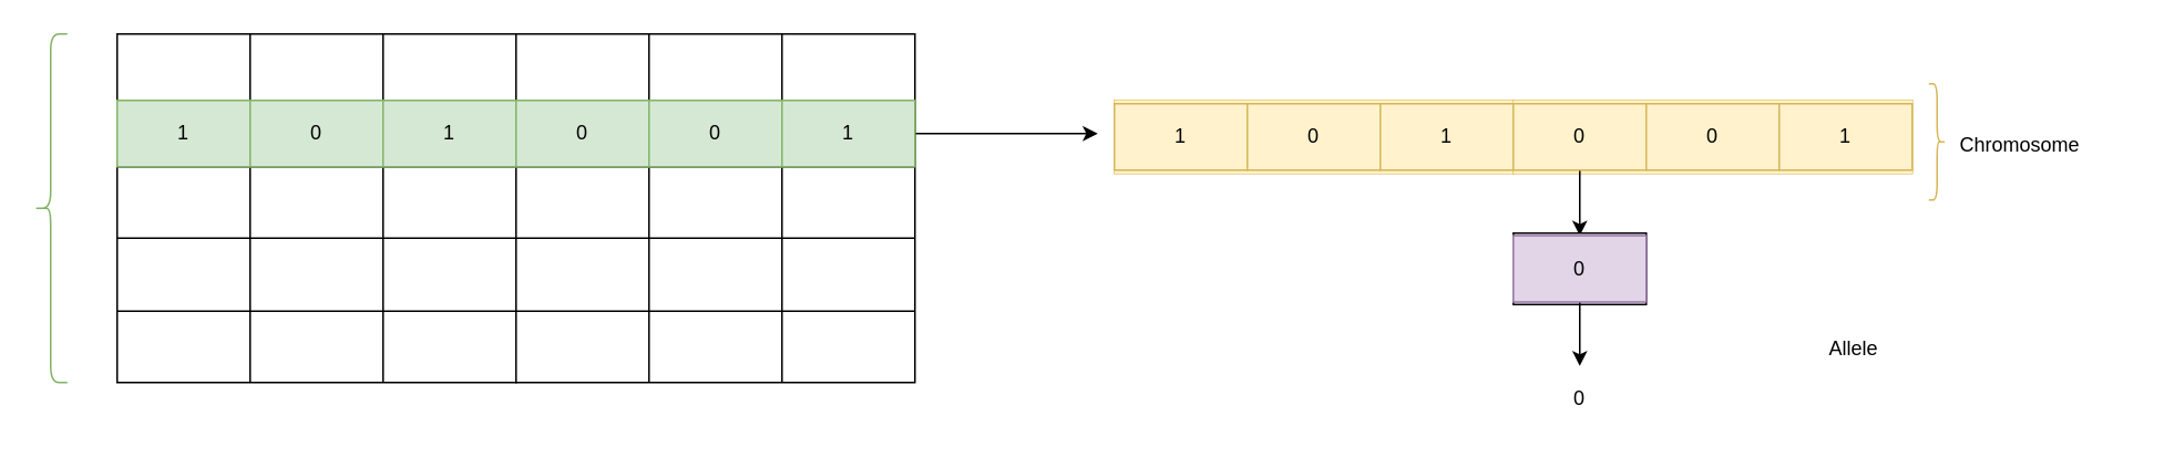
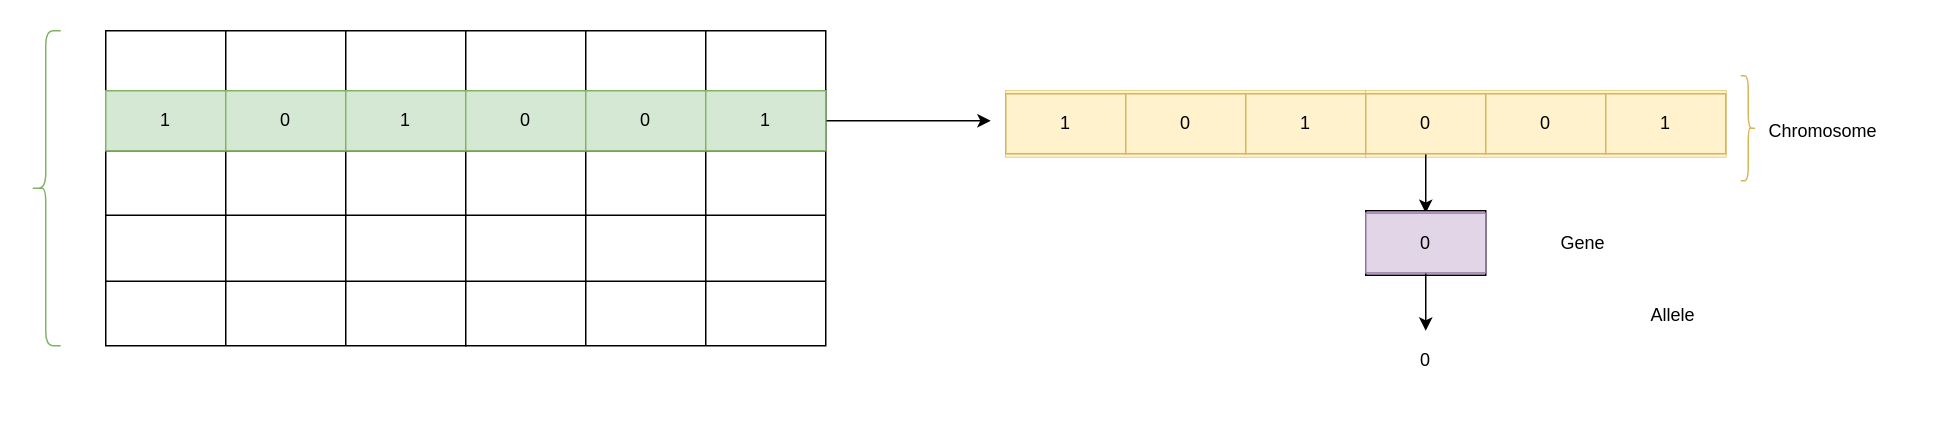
  <mxCell id="0" />
  <mxCell id="1" parent="0" />
  <mxCell id="2" value="" style="shape=table;html=1;whiteSpace=wrap;startSize=0;container=1;collapsible=0;childLayout=tableLayout;fillColor=#fff2cc;strokeColor=#d6b656;" vertex="1" parent="1"><mxGeometry x="670" y="60" width="240" height="44" as="geometry" /></mxCell>
  <mxCell id="3" value="" style="shape=tableRow;horizontal=0;startSize=0;swimlaneHead=0;swimlaneBody=0;top=0;left=0;bottom=0;right=0;collapsible=0;dropTarget=0;fillColor=#fff2cc;points=[[0,0.5],[1,0.5]];portConstraint=eastwest;strokeColor=#d6b656;" vertex="1" parent="2"><mxGeometry width="240" height="44" as="geometry" /></mxCell>
  <mxCell id="4" value="" style="shape=partialRectangle;html=1;whiteSpace=wrap;connectable=0;fillColor=#fff2cc;top=0;left=0;bottom=0;right=0;overflow=hidden;strokeColor=#d6b656;" vertex="1" parent="3"><mxGeometry width="80" height="44" as="geometry"><mxRectangle width="80" height="44" as="alternateBounds" /></mxGeometry></mxCell>
  <mxCell id="5" value="" style="shape=partialRectangle;html=1;whiteSpace=wrap;connectable=0;fillColor=#fff2cc;top=0;left=0;bottom=0;right=0;overflow=hidden;strokeColor=#d6b656;" vertex="1" parent="3"><mxGeometry x="80" width="80" height="44" as="geometry"><mxRectangle width="80" height="44" as="alternateBounds" /></mxGeometry></mxCell>
  <mxCell id="6" value="" style="shape=partialRectangle;html=1;whiteSpace=wrap;connectable=0;fillColor=#fff2cc;top=0;left=0;bottom=0;right=0;overflow=hidden;strokeColor=#d6b656;" vertex="1" parent="3"><mxGeometry x="160" width="80" height="44" as="geometry"><mxRectangle width="80" height="44" as="alternateBounds" /></mxGeometry></mxCell>
  <mxCell id="7" value="" style="shape=table;html=1;whiteSpace=wrap;startSize=0;container=1;collapsible=0;childLayout=tableLayout;" vertex="1" parent="1"><mxGeometry x="70" y="20" width="240" height="210" as="geometry" /></mxCell>
  <mxCell id="8" value="" style="shape=tableRow;horizontal=0;startSize=0;swimlaneHead=0;swimlaneBody=0;top=0;left=0;bottom=0;right=0;collapsible=0;dropTarget=0;fillColor=none;points=[[0,0.5],[1,0.5]];portConstraint=eastwest;" vertex="1" parent="7"><mxGeometry width="240" height="40" as="geometry" /></mxCell>
  <mxCell id="9" value="" style="shape=partialRectangle;html=1;whiteSpace=wrap;connectable=0;fillColor=none;top=0;left=0;bottom=0;right=0;overflow=hidden;" vertex="1" parent="8"><mxGeometry width="80" height="40" as="geometry"><mxRectangle width="80" height="40" as="alternateBounds" /></mxGeometry></mxCell>
  <mxCell id="10" value="" style="shape=partialRectangle;html=1;whiteSpace=wrap;connectable=0;fillColor=none;top=0;left=0;bottom=0;right=0;overflow=hidden;" vertex="1" parent="8"><mxGeometry x="80" width="80" height="40" as="geometry"><mxRectangle width="80" height="40" as="alternateBounds" /></mxGeometry></mxCell>
  <mxCell id="11" value="" style="shape=partialRectangle;html=1;whiteSpace=wrap;connectable=0;fillColor=none;top=0;left=0;bottom=0;right=0;overflow=hidden;" vertex="1" parent="8"><mxGeometry x="160" width="80" height="40" as="geometry"><mxRectangle width="80" height="40" as="alternateBounds" /></mxGeometry></mxCell>
  <mxCell id="12" value="" style="shape=tableRow;horizontal=0;startSize=0;swimlaneHead=0;swimlaneBody=0;top=0;left=0;bottom=0;right=0;collapsible=0;dropTarget=0;fillColor=none;points=[[0,0.5],[1,0.5]];portConstraint=eastwest;" vertex="1" parent="7"><mxGeometry y="40" width="240" height="40" as="geometry" /></mxCell>
  <mxCell id="13" value="" style="shape=partialRectangle;html=1;whiteSpace=wrap;connectable=0;fillColor=none;top=0;left=0;bottom=0;right=0;overflow=hidden;" vertex="1" parent="12"><mxGeometry width="80" height="40" as="geometry"><mxRectangle width="80" height="40" as="alternateBounds" /></mxGeometry></mxCell>
  <mxCell id="14" value="" style="shape=partialRectangle;html=1;whiteSpace=wrap;connectable=0;fillColor=none;top=0;left=0;bottom=0;right=0;overflow=hidden;" vertex="1" parent="12"><mxGeometry x="80" width="80" height="40" as="geometry"><mxRectangle width="80" height="40" as="alternateBounds" /></mxGeometry></mxCell>
  <mxCell id="15" value="" style="shape=partialRectangle;html=1;whiteSpace=wrap;connectable=0;fillColor=none;top=0;left=0;bottom=0;right=0;overflow=hidden;" vertex="1" parent="12"><mxGeometry x="160" width="80" height="40" as="geometry"><mxRectangle width="80" height="40" as="alternateBounds" /></mxGeometry></mxCell>
  <mxCell id="16" value="" style="shape=tableRow;horizontal=0;startSize=0;swimlaneHead=0;swimlaneBody=0;top=0;left=0;bottom=0;right=0;collapsible=0;dropTarget=0;fillColor=none;points=[[0,0.5],[1,0.5]];portConstraint=eastwest;" vertex="1" parent="7"><mxGeometry y="80" width="240" height="43" as="geometry" /></mxCell>
  <mxCell id="17" value="" style="shape=partialRectangle;html=1;whiteSpace=wrap;connectable=0;fillColor=none;top=0;left=0;bottom=0;right=0;overflow=hidden;" vertex="1" parent="16"><mxGeometry width="80" height="43" as="geometry"><mxRectangle width="80" height="43" as="alternateBounds" /></mxGeometry></mxCell>
  <mxCell id="18" value="" style="shape=partialRectangle;html=1;whiteSpace=wrap;connectable=0;fillColor=none;top=0;left=0;bottom=0;right=0;overflow=hidden;" vertex="1" parent="16"><mxGeometry x="80" width="80" height="43" as="geometry"><mxRectangle width="80" height="43" as="alternateBounds" /></mxGeometry></mxCell>
  <mxCell id="19" value="" style="shape=partialRectangle;html=1;whiteSpace=wrap;connectable=0;fillColor=none;top=0;left=0;bottom=0;right=0;overflow=hidden;" vertex="1" parent="16"><mxGeometry x="160" width="80" height="43" as="geometry"><mxRectangle width="80" height="43" as="alternateBounds" /></mxGeometry></mxCell>
  <mxCell id="20" value="" style="shape=tableRow;horizontal=0;startSize=0;swimlaneHead=0;swimlaneBody=0;top=0;left=0;bottom=0;right=0;collapsible=0;dropTarget=0;fillColor=none;points=[[0,0.5],[1,0.5]];portConstraint=eastwest;" vertex="1" parent="7"><mxGeometry y="123" width="240" height="44" as="geometry" /></mxCell>
  <mxCell id="21" value="" style="shape=partialRectangle;html=1;whiteSpace=wrap;connectable=0;fillColor=none;top=0;left=0;bottom=0;right=0;overflow=hidden;" vertex="1" parent="20"><mxGeometry width="80" height="44" as="geometry"><mxRectangle width="80" height="44" as="alternateBounds" /></mxGeometry></mxCell>
  <mxCell id="22" value="" style="shape=partialRectangle;html=1;whiteSpace=wrap;connectable=0;fillColor=none;top=0;left=0;bottom=0;right=0;overflow=hidden;" vertex="1" parent="20"><mxGeometry x="80" width="80" height="44" as="geometry"><mxRectangle width="80" height="44" as="alternateBounds" /></mxGeometry></mxCell>
  <mxCell id="23" value="" style="shape=partialRectangle;html=1;whiteSpace=wrap;connectable=0;fillColor=none;top=0;left=0;bottom=0;right=0;overflow=hidden;" vertex="1" parent="20"><mxGeometry x="160" width="80" height="44" as="geometry"><mxRectangle width="80" height="44" as="alternateBounds" /></mxGeometry></mxCell>
  <mxCell id="24" value="" style="shape=tableRow;horizontal=0;startSize=0;swimlaneHead=0;swimlaneBody=0;top=0;left=0;bottom=0;right=0;collapsible=0;dropTarget=0;fillColor=none;points=[[0,0.5],[1,0.5]];portConstraint=eastwest;" vertex="1" parent="7"><mxGeometry y="167" width="240" height="43" as="geometry" /></mxCell>
  <mxCell id="25" value="" style="shape=partialRectangle;html=1;whiteSpace=wrap;connectable=0;fillColor=none;top=0;left=0;bottom=0;right=0;overflow=hidden;" vertex="1" parent="24"><mxGeometry width="80" height="43" as="geometry"><mxRectangle width="80" height="43" as="alternateBounds" /></mxGeometry></mxCell>
  <mxCell id="26" value="" style="shape=partialRectangle;html=1;whiteSpace=wrap;connectable=0;fillColor=none;top=0;left=0;bottom=0;right=0;overflow=hidden;" vertex="1" parent="24"><mxGeometry x="80" width="80" height="43" as="geometry"><mxRectangle width="80" height="43" as="alternateBounds" /></mxGeometry></mxCell>
  <mxCell id="27" value="" style="shape=partialRectangle;html=1;whiteSpace=wrap;connectable=0;fillColor=none;top=0;left=0;bottom=0;right=0;overflow=hidden;pointerEvents=1;" vertex="1" parent="24"><mxGeometry x="160" width="80" height="43" as="geometry"><mxRectangle width="80" height="43" as="alternateBounds" /></mxGeometry></mxCell>
  <mxCell id="28" value="" style="shape=table;html=1;whiteSpace=wrap;startSize=0;container=1;collapsible=0;childLayout=tableLayout;" vertex="1" parent="1"><mxGeometry x="310" y="20" width="240" height="210" as="geometry" /></mxCell>
  <mxCell id="29" value="" style="shape=tableRow;horizontal=0;startSize=0;swimlaneHead=0;swimlaneBody=0;top=0;left=0;bottom=0;right=0;collapsible=0;dropTarget=0;fillColor=none;points=[[0,0.5],[1,0.5]];portConstraint=eastwest;" vertex="1" parent="28"><mxGeometry width="240" height="40" as="geometry" /></mxCell>
  <mxCell id="30" value="" style="shape=partialRectangle;html=1;whiteSpace=wrap;connectable=0;fillColor=none;top=0;left=0;bottom=0;right=0;overflow=hidden;" vertex="1" parent="29"><mxGeometry width="80" height="40" as="geometry"><mxRectangle width="80" height="40" as="alternateBounds" /></mxGeometry></mxCell>
  <mxCell id="31" value="" style="shape=partialRectangle;html=1;whiteSpace=wrap;connectable=0;fillColor=none;top=0;left=0;bottom=0;right=0;overflow=hidden;" vertex="1" parent="29"><mxGeometry x="80" width="80" height="40" as="geometry"><mxRectangle width="80" height="40" as="alternateBounds" /></mxGeometry></mxCell>
  <mxCell id="32" value="" style="shape=partialRectangle;html=1;whiteSpace=wrap;connectable=0;fillColor=none;top=0;left=0;bottom=0;right=0;overflow=hidden;" vertex="1" parent="29"><mxGeometry x="160" width="80" height="40" as="geometry"><mxRectangle width="80" height="40" as="alternateBounds" /></mxGeometry></mxCell>
  <mxCell id="33" value="" style="shape=tableRow;horizontal=0;startSize=0;swimlaneHead=0;swimlaneBody=0;top=0;left=0;bottom=0;right=0;collapsible=0;dropTarget=0;fillColor=none;points=[[0,0.5],[1,0.5]];portConstraint=eastwest;" vertex="1" parent="28"><mxGeometry y="40" width="240" height="40" as="geometry" /></mxCell>
  <mxCell id="34" value="" style="shape=partialRectangle;html=1;whiteSpace=wrap;connectable=0;fillColor=none;top=0;left=0;bottom=0;right=0;overflow=hidden;" vertex="1" parent="33"><mxGeometry width="80" height="40" as="geometry"><mxRectangle width="80" height="40" as="alternateBounds" /></mxGeometry></mxCell>
  <mxCell id="35" value="" style="shape=partialRectangle;html=1;whiteSpace=wrap;connectable=0;fillColor=none;top=0;left=0;bottom=0;right=0;overflow=hidden;" vertex="1" parent="33"><mxGeometry x="80" width="80" height="40" as="geometry"><mxRectangle width="80" height="40" as="alternateBounds" /></mxGeometry></mxCell>
  <mxCell id="36" value="" style="shape=partialRectangle;html=1;whiteSpace=wrap;connectable=0;fillColor=none;top=0;left=0;bottom=0;right=0;overflow=hidden;" vertex="1" parent="33"><mxGeometry x="160" width="80" height="40" as="geometry"><mxRectangle width="80" height="40" as="alternateBounds" /></mxGeometry></mxCell>
  <mxCell id="37" value="" style="shape=tableRow;horizontal=0;startSize=0;swimlaneHead=0;swimlaneBody=0;top=0;left=0;bottom=0;right=0;collapsible=0;dropTarget=0;fillColor=none;points=[[0,0.5],[1,0.5]];portConstraint=eastwest;" vertex="1" parent="28"><mxGeometry y="80" width="240" height="43" as="geometry" /></mxCell>
  <mxCell id="38" value="" style="shape=partialRectangle;html=1;whiteSpace=wrap;connectable=0;fillColor=none;top=0;left=0;bottom=0;right=0;overflow=hidden;" vertex="1" parent="37"><mxGeometry width="80" height="43" as="geometry"><mxRectangle width="80" height="43" as="alternateBounds" /></mxGeometry></mxCell>
  <mxCell id="39" value="" style="shape=partialRectangle;html=1;whiteSpace=wrap;connectable=0;fillColor=none;top=0;left=0;bottom=0;right=0;overflow=hidden;" vertex="1" parent="37"><mxGeometry x="80" width="80" height="43" as="geometry"><mxRectangle width="80" height="43" as="alternateBounds" /></mxGeometry></mxCell>
  <mxCell id="40" value="" style="shape=partialRectangle;html=1;whiteSpace=wrap;connectable=0;fillColor=none;top=0;left=0;bottom=0;right=0;overflow=hidden;" vertex="1" parent="37"><mxGeometry x="160" width="80" height="43" as="geometry"><mxRectangle width="80" height="43" as="alternateBounds" /></mxGeometry></mxCell>
  <mxCell id="41" value="" style="shape=tableRow;horizontal=0;startSize=0;swimlaneHead=0;swimlaneBody=0;top=0;left=0;bottom=0;right=0;collapsible=0;dropTarget=0;fillColor=none;points=[[0,0.5],[1,0.5]];portConstraint=eastwest;" vertex="1" parent="28"><mxGeometry y="123" width="240" height="44" as="geometry" /></mxCell>
  <mxCell id="42" value="" style="shape=partialRectangle;html=1;whiteSpace=wrap;connectable=0;fillColor=none;top=0;left=0;bottom=0;right=0;overflow=hidden;" vertex="1" parent="41"><mxGeometry width="80" height="44" as="geometry"><mxRectangle width="80" height="44" as="alternateBounds" /></mxGeometry></mxCell>
  <mxCell id="43" value="" style="shape=partialRectangle;html=1;whiteSpace=wrap;connectable=0;fillColor=none;top=0;left=0;bottom=0;right=0;overflow=hidden;" vertex="1" parent="41"><mxGeometry x="80" width="80" height="44" as="geometry"><mxRectangle width="80" height="44" as="alternateBounds" /></mxGeometry></mxCell>
  <mxCell id="44" value="" style="shape=partialRectangle;html=1;whiteSpace=wrap;connectable=0;fillColor=none;top=0;left=0;bottom=0;right=0;overflow=hidden;" vertex="1" parent="41"><mxGeometry x="160" width="80" height="44" as="geometry"><mxRectangle width="80" height="44" as="alternateBounds" /></mxGeometry></mxCell>
  <mxCell id="45" value="" style="shape=tableRow;horizontal=0;startSize=0;swimlaneHead=0;swimlaneBody=0;top=0;left=0;bottom=0;right=0;collapsible=0;dropTarget=0;fillColor=none;points=[[0,0.5],[1,0.5]];portConstraint=eastwest;" vertex="1" parent="28"><mxGeometry y="167" width="240" height="43" as="geometry" /></mxCell>
  <mxCell id="46" value="" style="shape=partialRectangle;html=1;whiteSpace=wrap;connectable=0;fillColor=none;top=0;left=0;bottom=0;right=0;overflow=hidden;" vertex="1" parent="45"><mxGeometry width="80" height="43" as="geometry"><mxRectangle width="80" height="43" as="alternateBounds" /></mxGeometry></mxCell>
  <mxCell id="47" value="" style="shape=partialRectangle;html=1;whiteSpace=wrap;connectable=0;fillColor=none;top=0;left=0;bottom=0;right=0;overflow=hidden;" vertex="1" parent="45"><mxGeometry x="80" width="80" height="43" as="geometry"><mxRectangle width="80" height="43" as="alternateBounds" /></mxGeometry></mxCell>
  <mxCell id="48" value="" style="shape=partialRectangle;html=1;whiteSpace=wrap;connectable=0;fillColor=none;top=0;left=0;bottom=0;right=0;overflow=hidden;pointerEvents=1;" vertex="1" parent="45"><mxGeometry x="160" width="80" height="43" as="geometry"><mxRectangle width="80" height="43" as="alternateBounds" /></mxGeometry></mxCell>
  <mxCell id="49" value="1" style="text;html=1;strokeColor=#82b366;fillColor=#d5e8d4;align=center;verticalAlign=middle;whiteSpace=wrap;rounded=0;" vertex="1" parent="1"><mxGeometry x="70" y="60" width="80" height="40" as="geometry" /></mxCell>
  <mxCell id="50" value="0" style="text;html=1;strokeColor=#82b366;fillColor=#d5e8d4;align=center;verticalAlign=middle;whiteSpace=wrap;rounded=0;" vertex="1" parent="1"><mxGeometry x="150" y="60" width="80" height="40" as="geometry" /></mxCell>
  <mxCell id="51" value="" style="shape=table;html=1;whiteSpace=wrap;startSize=0;container=1;collapsible=0;childLayout=tableLayout;fillColor=#fff2cc;strokeColor=#d6b656;" vertex="1" parent="1"><mxGeometry x="910" y="60" width="240" height="44" as="geometry" /></mxCell>
  <mxCell id="52" value="" style="shape=tableRow;horizontal=0;startSize=0;swimlaneHead=0;swimlaneBody=0;top=0;left=0;bottom=0;right=0;collapsible=0;dropTarget=0;fillColor=#fff2cc;points=[[0,0.5],[1,0.5]];portConstraint=eastwest;strokeColor=#d6b656;" vertex="1" parent="51"><mxGeometry width="240" height="44" as="geometry" /></mxCell>
  <mxCell id="53" value="" style="shape=partialRectangle;html=1;whiteSpace=wrap;connectable=0;fillColor=#fff2cc;top=0;left=0;bottom=0;right=0;overflow=hidden;strokeColor=#d6b656;" vertex="1" parent="52"><mxGeometry width="80" height="44" as="geometry"><mxRectangle width="80" height="44" as="alternateBounds" /></mxGeometry></mxCell>
  <mxCell id="54" value="" style="shape=partialRectangle;html=1;whiteSpace=wrap;connectable=0;fillColor=#fff2cc;top=0;left=0;bottom=0;right=0;overflow=hidden;strokeColor=#d6b656;" vertex="1" parent="52"><mxGeometry x="80" width="80" height="44" as="geometry"><mxRectangle width="80" height="44" as="alternateBounds" /></mxGeometry></mxCell>
  <mxCell id="55" value="" style="shape=partialRectangle;html=1;whiteSpace=wrap;connectable=0;fillColor=#fff2cc;top=0;left=0;bottom=0;right=0;overflow=hidden;strokeColor=#d6b656;" vertex="1" parent="52"><mxGeometry x="160" width="80" height="44" as="geometry"><mxRectangle width="80" height="44" as="alternateBounds" /></mxGeometry></mxCell>
  <mxCell id="56" value="1" style="text;html=1;strokeColor=#82b366;fillColor=#d5e8d4;align=center;verticalAlign=middle;whiteSpace=wrap;rounded=0;" vertex="1" parent="1"><mxGeometry x="230" y="60" width="80" height="40" as="geometry" /></mxCell>
  <mxCell id="57" value="0" style="text;html=1;strokeColor=#82b366;fillColor=#d5e8d4;align=center;verticalAlign=middle;whiteSpace=wrap;rounded=0;" vertex="1" parent="1"><mxGeometry x="310" y="60" width="80" height="40" as="geometry" /></mxCell>
  <mxCell id="58" value="0" style="text;html=1;strokeColor=#82b366;fillColor=#d5e8d4;align=center;verticalAlign=middle;whiteSpace=wrap;rounded=0;" vertex="1" parent="1"><mxGeometry x="390" y="60" width="80" height="40" as="geometry" /></mxCell>
  <mxCell id="59" style="edgeStyle=orthogonalEdgeStyle;rounded=0;orthogonalLoop=1;jettySize=auto;html=1;" edge="1" parent="1" source="60"><mxGeometry relative="1" as="geometry"><mxPoint x="660" y="80" as="targetPoint" /></mxGeometry></mxCell>
  <mxCell id="60" value="1" style="text;html=1;strokeColor=#82b366;fillColor=#d5e8d4;align=center;verticalAlign=middle;whiteSpace=wrap;rounded=0;" vertex="1" parent="1"><mxGeometry x="470" y="60" width="80" height="40" as="geometry" /></mxCell>
  <mxCell id="61" value="1" style="text;html=1;strokeColor=#d6b656;fillColor=#fff2cc;align=center;verticalAlign=middle;whiteSpace=wrap;rounded=0;" vertex="1" parent="1"><mxGeometry x="670" y="62" width="80" height="40" as="geometry" /></mxCell>
  <mxCell id="62" value="0" style="text;html=1;strokeColor=#d6b656;fillColor=#fff2cc;align=center;verticalAlign=middle;whiteSpace=wrap;rounded=0;" vertex="1" parent="1"><mxGeometry x="750" y="62" width="80" height="40" as="geometry" /></mxCell>
  <mxCell id="63" value="1" style="text;html=1;strokeColor=#d6b656;fillColor=#fff2cc;align=center;verticalAlign=middle;whiteSpace=wrap;rounded=0;" vertex="1" parent="1"><mxGeometry x="830" y="62" width="80" height="40" as="geometry" /></mxCell>
  <mxCell id="64" style="edgeStyle=orthogonalEdgeStyle;rounded=0;orthogonalLoop=1;jettySize=auto;html=1;entryX=0.5;entryY=0;entryDx=0;entryDy=0;" edge="1" parent="1" source="65" target="70"><mxGeometry relative="1" as="geometry" /></mxCell>
  <mxCell id="65" value="0" style="text;html=1;strokeColor=#d6b656;fillColor=#fff2cc;align=center;verticalAlign=middle;whiteSpace=wrap;rounded=0;" vertex="1" parent="1"><mxGeometry x="910" y="62" width="80" height="40" as="geometry" /></mxCell>
  <mxCell id="66" value="0" style="text;html=1;strokeColor=#d6b656;fillColor=#fff2cc;align=center;verticalAlign=middle;whiteSpace=wrap;rounded=0;" vertex="1" parent="1"><mxGeometry x="990" y="62" width="80" height="40" as="geometry" /></mxCell>
  <mxCell id="67" value="1" style="text;html=1;strokeColor=#d6b656;fillColor=#fff2cc;align=center;verticalAlign=middle;whiteSpace=wrap;rounded=0;" vertex="1" parent="1"><mxGeometry x="1070" y="62" width="80" height="40" as="geometry" /></mxCell>
  <mxCell id="68" value="" style="rounded=0;whiteSpace=wrap;html=1;" vertex="1" parent="1"><mxGeometry x="910" y="140" width="80" height="43" as="geometry" /></mxCell>
  <mxCell id="69" style="edgeStyle=orthogonalEdgeStyle;rounded=0;orthogonalLoop=1;jettySize=auto;html=1;" edge="1" parent="1" source="70" target="71"><mxGeometry relative="1" as="geometry" /></mxCell>
  <mxCell id="70" value="0" style="text;html=1;strokeColor=#9673a6;fillColor=#e1d5e7;align=center;verticalAlign=middle;whiteSpace=wrap;rounded=0;" vertex="1" parent="1"><mxGeometry x="910" y="141.5" width="80" height="40" as="geometry" /></mxCell>
  <mxCell id="71" value="0" style="text;html=1;strokeColor=none;fillColor=none;align=center;verticalAlign=middle;whiteSpace=wrap;rounded=0;" vertex="1" parent="1"><mxGeometry x="910" y="220" width="80" height="40" as="geometry" /></mxCell>
  <mxCell id="72" value="" style="shape=curlyBracket;whiteSpace=wrap;html=1;rounded=1;fillColor=#d5e8d4;strokeColor=#82b366;" vertex="1" parent="1"><mxGeometry x="20" y="20" width="20" height="210" as="geometry" /></mxCell>
  <mxCell id="73" value="" style="shape=curlyBracket;whiteSpace=wrap;html=1;rounded=1;flipH=1;fillColor=#fff2cc;strokeColor=#d6b656;" vertex="1" parent="1"><mxGeometry x="1160" y="50" width="10" height="70" as="geometry" /></mxCell>
  <mxCell id="74" value="Chromosome" style="text;html=1;strokeColor=none;fillColor=none;align=center;verticalAlign=middle;whiteSpace=wrap;rounded=0;" vertex="1" parent="1"><mxGeometry x="1150" y="72" width="130" height="30" as="geometry" /></mxCell>
+ <mxCell id="75" value="Gene" style="text;html=1;strokeColor=none;fillColor=none;align=center;verticalAlign=middle;whiteSpace=wrap;rounded=0;" vertex="1" parent="1"><mxGeometry x="990" y="146.5" width="130" height="30" as="geometry" /></mxCell>
  <mxCell id="76" value="Allele" style="text;html=1;strokeColor=none;fillColor=none;align=center;verticalAlign=middle;whiteSpace=wrap;rounded=0;" vertex="1" parent="1"><mxGeometry x="1050" y="195" width="130" height="30" as="geometry" /></mxCell>
